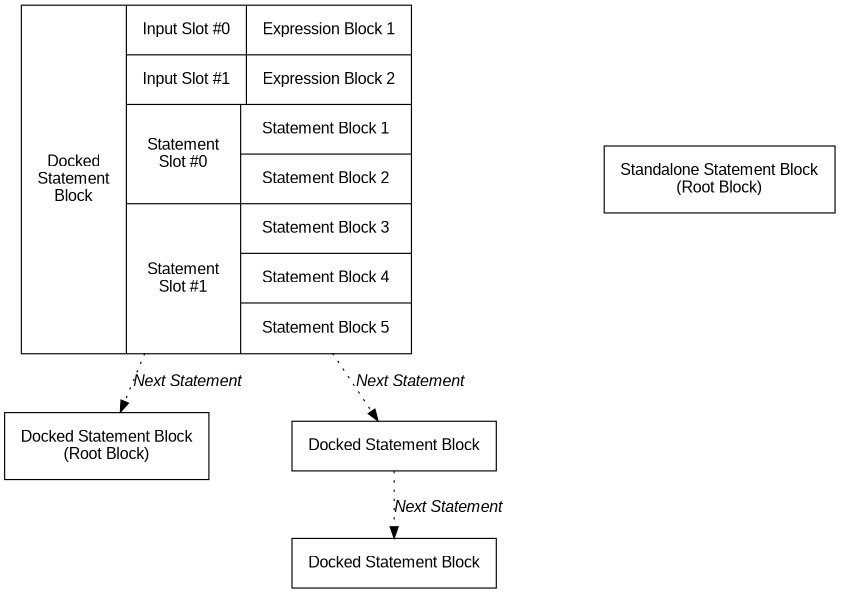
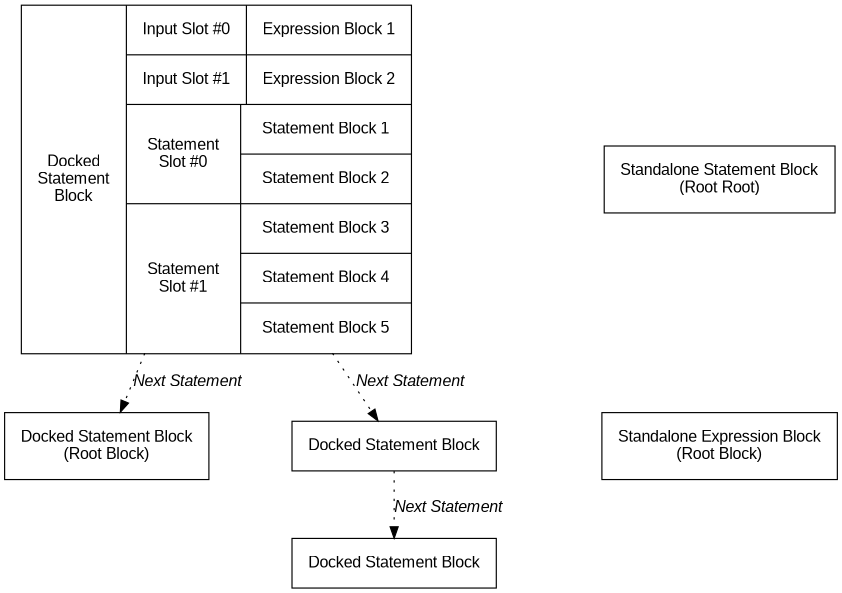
  strict digraph {
    compound=true
    concentrate=true
    fontname=Arial
    newrank=true
    nodesep=1
    node [fontname=Arial margin=0.2 shape=box]
    edge [fontname=Arial style=dotted]
    n1 [label="Docked Statement Block\n(Root Block)"]
    n2 [label="Docked\nStatement\nBlock | { { Input Slot #0 | Expression Block 1 } | { Input Slot #1 | Expression Block 2 } | { Statement\nSlot #0 | { Statement Block 1 | Statement Block 2 } } | { Statement\nSlot #1 | { Statement Block 3 | Statement Block 4 | Statement Block 5 } } }" shape=record]
    n3 [label="Docked Statement Block"]
    n4 [label="Docked Statement Block"]
-   n5 [label="Standalone Statement Block\n(Root Block)"]
+   n5 [label="Standalone Statement Block\n(Root Root)"]
+   n6 [label="Standalone Expression Block\n(Root Block)"]
    n2 -> n1 [label=<<i>Next Statement</i>>]
    n2 -> n3 [label=<<i>Next Statement</i>>]
    n3 -> n4 [label=<<i>Next Statement</i>>]
+   n5 -> n6 [arrowhead=none arrowtail=none style=invisible]
  }
